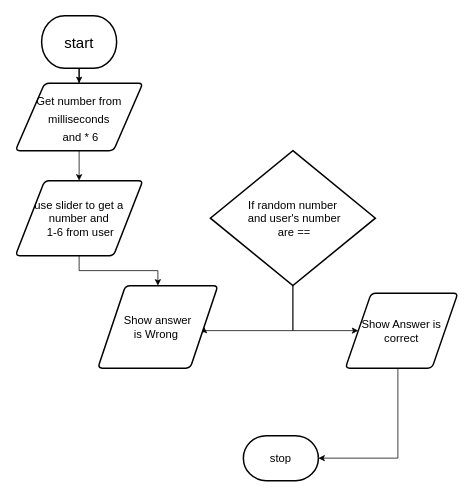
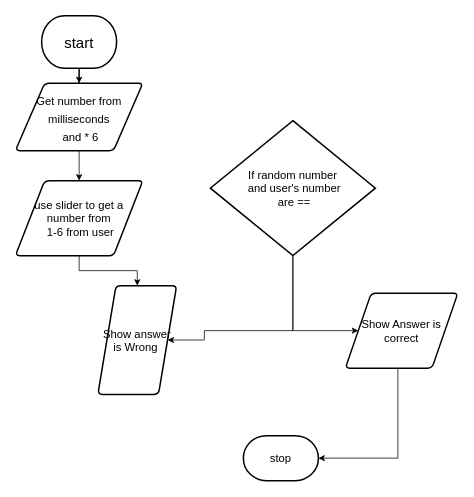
  <mxCell id="0" />
  <mxCell id="1" parent="0" />
  <mxCell id="2" style="edgeStyle=orthogonalEdgeStyle;rounded=0;orthogonalLoop=1;jettySize=auto;html=1;fontSize=15;" edge="1" parent="1" source="3" target="5"><mxGeometry relative="1" as="geometry" /></mxCell>
  <mxCell id="3" value="start" style="strokeWidth=2;html=1;shape=mxgraph.flowchart.terminator;whiteSpace=wrap;fontSize=20;" vertex="1" parent="1"><mxGeometry x="55" y="20" width="100" height="70" as="geometry" /></mxCell>
  <mxCell id="4" style="edgeStyle=orthogonalEdgeStyle;rounded=0;orthogonalLoop=1;jettySize=auto;html=1;fontSize=15;" edge="1" parent="1" source="5" target="7"><mxGeometry relative="1" as="geometry" /></mxCell>
  <mxCell id="5" value="&lt;font style=&quot;font-size: 15px;&quot;&gt;Get number from milliseconds&lt;br&gt;&amp;nbsp;and * 6&lt;/font&gt;" style="shape=parallelogram;html=1;strokeWidth=2;perimeter=parallelogramPerimeter;whiteSpace=wrap;rounded=1;arcSize=12;size=0.23;fontSize=20;" vertex="1" parent="1"><mxGeometry x="20" y="110" width="170" height="90" as="geometry" /></mxCell>
  <mxCell id="6" style="edgeStyle=orthogonalEdgeStyle;rounded=0;orthogonalLoop=1;jettySize=auto;html=1;fontSize=15;" edge="1" parent="1" source="7" target="11"><mxGeometry relative="1" as="geometry" /></mxCell>
- <mxCell id="7" value="use slider to get a number and&lt;br&gt;&amp;nbsp;1-6 from user" style="shape=parallelogram;html=1;strokeWidth=2;perimeter=parallelogramPerimeter;whiteSpace=wrap;rounded=1;arcSize=12;size=0.23;fontSize=15;" vertex="1" parent="1"><mxGeometry x="20" y="240" width="170" height="100" as="geometry" /></mxCell>
+ <mxCell id="7" value="use slider to get a number from&lt;br&gt;&amp;nbsp;1-6 from user" style="shape=parallelogram;html=1;strokeWidth=2;perimeter=parallelogramPerimeter;whiteSpace=wrap;rounded=1;arcSize=12;size=0.23;fontSize=15;" vertex="1" parent="1"><mxGeometry x="20" y="240" width="170" height="100" as="geometry" /></mxCell>
  <mxCell id="8" style="edgeStyle=orthogonalEdgeStyle;rounded=0;orthogonalLoop=1;jettySize=auto;html=1;entryX=0;entryY=0.5;entryDx=0;entryDy=0;fontSize=15;" edge="1" parent="1" source="10" target="13"><mxGeometry relative="1" as="geometry"><Array as="points"><mxPoint x="390" y="440" /></Array></mxGeometry></mxCell>
  <mxCell id="9" style="edgeStyle=orthogonalEdgeStyle;rounded=0;orthogonalLoop=1;jettySize=auto;html=1;entryX=1;entryY=0.5;entryDx=0;entryDy=0;fontSize=15;" edge="1" parent="1" source="10" target="11"><mxGeometry relative="1" as="geometry"><Array as="points"><mxPoint x="390" y="440" /><mxPoint x="272" y="440" /></Array></mxGeometry></mxCell>
- <mxCell id="10" value="If random number&lt;br&gt;&amp;nbsp;and user's number&lt;br&gt;&amp;nbsp;are ==" style="strokeWidth=2;html=1;shape=mxgraph.flowchart.decision;whiteSpace=wrap;fontSize=15;" vertex="1" parent="1"><mxGeometry x="280" y="200" width="220" height="180" as="geometry" /></mxCell>
- <mxCell id="11" value="Show answer &lt;br&gt;is Wrong&amp;nbsp;" style="shape=parallelogram;html=1;strokeWidth=2;perimeter=parallelogramPerimeter;whiteSpace=wrap;rounded=1;arcSize=12;size=0.23;fontSize=15;" vertex="1" parent="1"><mxGeometry x="130" y="380" width="160" height="110" as="geometry" /></mxCell>
+ <mxCell id="10" value="If random number&lt;br&gt;&amp;nbsp;and user's number&lt;br&gt;&amp;nbsp;are ==" style="strokeWidth=2;html=1;shape=mxgraph.flowchart.decision;whiteSpace=wrap;fontSize=15;" vertex="1" parent="1"><mxGeometry x="280" y="160" width="220" height="180" as="geometry" /></mxCell>
+ <mxCell id="11" value="Show answer &lt;br&gt;is Wrong&amp;nbsp;" style="shape=parallelogram;html=1;strokeWidth=2;perimeter=parallelogramPerimeter;whiteSpace=wrap;rounded=1;arcSize=12;size=0.23;fontSize=15;" vertex="1" parent="1"><mxGeometry x="130" y="380" width="105" height="145" as="geometry" /></mxCell>
  <mxCell id="12" style="edgeStyle=orthogonalEdgeStyle;rounded=0;orthogonalLoop=1;jettySize=auto;html=1;entryX=1;entryY=0.5;entryDx=0;entryDy=0;entryPerimeter=0;fontSize=15;" edge="1" parent="1" source="13" target="14"><mxGeometry relative="1" as="geometry"><Array as="points"><mxPoint x="530" y="610" /></Array></mxGeometry></mxCell>
  <mxCell id="13" value="Show Answer is correct" style="shape=parallelogram;html=1;strokeWidth=2;perimeter=parallelogramPerimeter;whiteSpace=wrap;rounded=1;arcSize=12;size=0.23;fontSize=15;" vertex="1" parent="1"><mxGeometry x="460" y="390" width="150" height="100" as="geometry" /></mxCell>
  <mxCell id="14" value="stop" style="strokeWidth=2;html=1;shape=mxgraph.flowchart.terminator;whiteSpace=wrap;fontSize=15;" vertex="1" parent="1"><mxGeometry x="324" y="580" width="100" height="60" as="geometry" /></mxCell>
